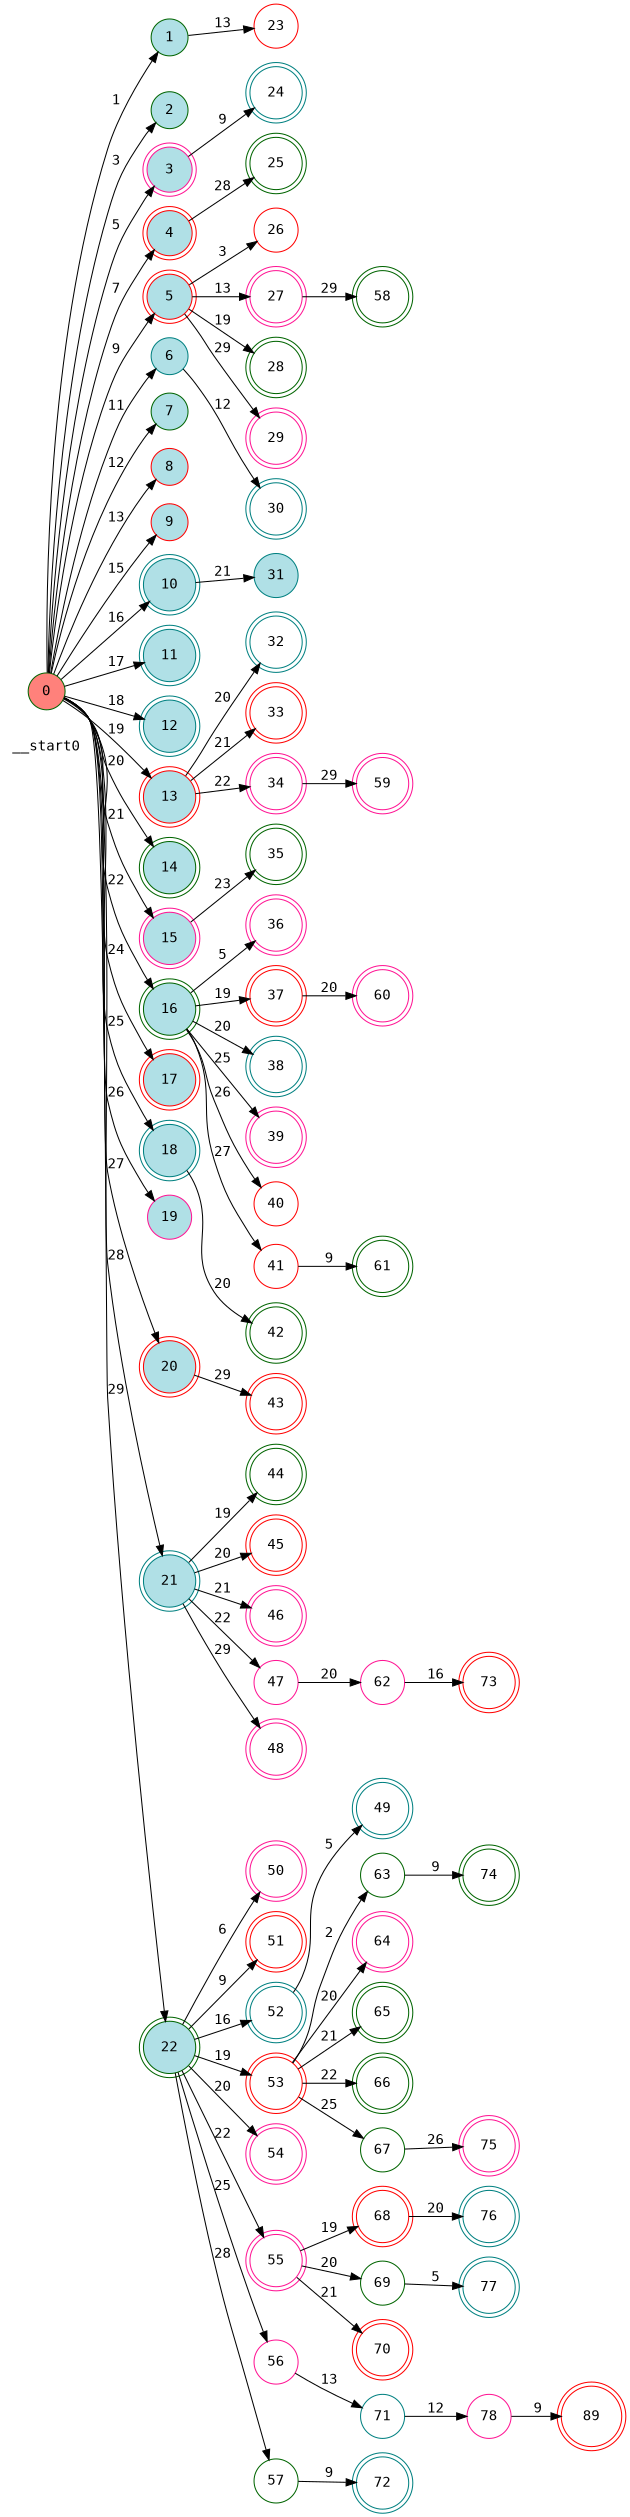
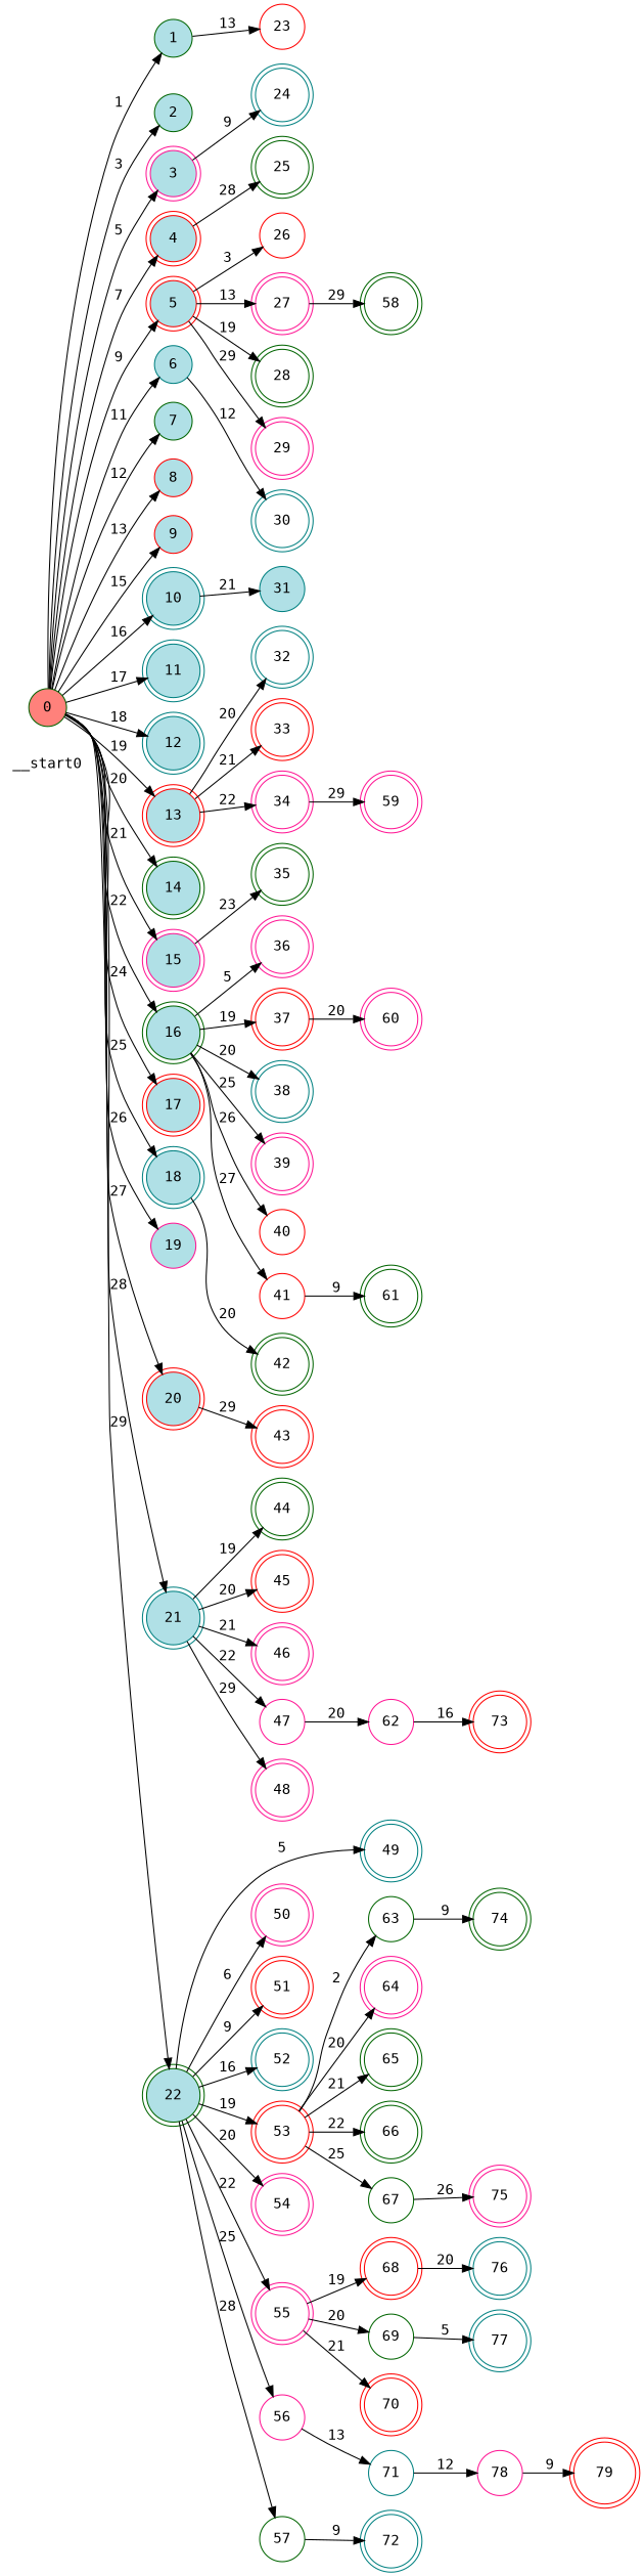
  digraph {
    fontname="DejaVu Sans Mono"
    rankdir=LR
    node [color=deeppink fontname="DejaVu Sans Mono" shape=doublecircle fillcolor=white style="rounded,filled"]
    edge [fontname="DejaVu Sans Mono"]
    __start0 [shape=none fillcolor="" style=""]
    n2 [color=darkgreen fillcolor="#ff817b" label=0 shape=circle style=filled]
    n3 [color=darkgreen fillcolor=powderblue label=1 shape=circle style=filled]
    n4 [color=darkgreen fillcolor=powderblue label=2 shape=circle style=filled]
    n5 [fillcolor=powderblue label=3]
    n6 [color=red fillcolor=powderblue label=4]
    n7 [color=red fillcolor=powderblue label=5]
    n8 [color=teal fillcolor=powderblue label=6 shape=circle style=filled]
    n9 [color=darkgreen fillcolor=powderblue label=7 shape=circle style=filled]
    n10 [color=red fillcolor=powderblue label=8 shape=circle style=filled]
    n11 [color=red fillcolor=powderblue label=9 shape=circle style=filled]
    n12 [color=teal fillcolor=powderblue label=10]
    n13 [color=teal fillcolor=powderblue label=11]
    n14 [color=teal fillcolor=powderblue label=12]
    n15 [color=red fillcolor=powderblue label=13]
    n16 [color=darkgreen fillcolor=powderblue label=14]
    n17 [fillcolor=powderblue label=15]
    n18 [color=darkgreen fillcolor=powderblue label=16]
    n19 [color=red fillcolor=powderblue label=17]
    n20 [color=teal fillcolor=powderblue label=18]
    n21 [fillcolor=powderblue label=19 shape=circle style=filled]
    n22 [color=red fillcolor=powderblue label=20]
    n23 [color=teal fillcolor=powderblue label=21]
    n24 [color=darkgreen fillcolor=powderblue label=22]
    n25 [color=red label=23 shape=circle style=filled]
    n26 [color=teal label=24]
    n27 [color=darkgreen label=25]
    n28 [color=red label=26 shape=circle style=filled]
    n29 [label=27]
    n30 [color=darkgreen label=28]
    n31 [label=29]
    n32 [color=teal label=30]
    n33 [color=teal fillcolor=powderblue label=31 shape=circle style=filled]
    n34 [color=teal label=32]
    n35 [color=red label=33]
    n36 [label=34]
    n37 [color=darkgreen label=35]
    n38 [label=36]
    n39 [color=red label=37]
    n40 [color=teal label=38]
    n41 [label=39]
    n42 [color=red label=40 shape=circle style=filled]
    n43 [color=red label=41 shape=circle style=filled]
    n44 [color=darkgreen label=42]
    n45 [color=red label=43]
    n46 [color=darkgreen label=44]
    n47 [color=red label=45]
    n48 [label=46]
    n49 [label=47 shape=circle style=filled]
    n50 [label=48]
    n51 [color=teal label=49]
    n52 [label=50]
    n53 [color=red label=51]
    n54 [color=teal label=52]
    n55 [color=red label=53]
    n56 [label=54]
    n57 [label=55]
    n58 [label=56 shape=circle style=filled]
    n59 [color=darkgreen label=57 shape=circle style=filled]
    n60 [color=darkgreen label=58]
    n61 [label=59]
    n62 [label=60]
    n63 [color=darkgreen label=61]
    n64 [label=62 shape=circle style=filled]
    n65 [color=darkgreen label=63 shape=circle style=filled]
    n66 [label=64]
    n67 [color=darkgreen label=65]
    n68 [color=darkgreen label=66]
    n69 [color=darkgreen label=67 shape=circle style=filled]
    n70 [color=red label=68]
    n71 [color=darkgreen label=69 shape=circle style=filled]
    n72 [color=red label=70]
    n73 [color=teal label=71 shape=circle style=filled]
    n74 [color=teal label=72]
    n75 [color=red label=73]
    n76 [color=darkgreen label=74]
    n77 [label=75]
    n78 [color=teal label=76]
    n79 [color=teal label=77]
    n80 [label=78 shape=circle style=filled]
-   n81 [color=red label=89]
+   n81 [color=red label=79]
    n2 -> n3 [label=1]
    n2 -> n4 [label=3]
    n2 -> n5 [label=5]
    n2 -> n6 [label=7]
    n2 -> n7 [label=9]
    n2 -> n8 [label=11]
    n2 -> n9 [label=12]
    n2 -> n10 [label=13]
    n2 -> n11 [label=15]
    n2 -> n12 [label=16]
    n2 -> n13 [label=17]
    n2 -> n14 [label=18]
    n2 -> n15 [label=19]
    n2 -> n16 [label=20]
    n2 -> n17 [label=21]
    n2 -> n18 [label=22]
    n2 -> n19 [label=24]
    n2 -> n20 [label=25]
    n2 -> n21 [label=26]
    n2 -> n22 [label=27]
    n2 -> n23 [label=28]
    n2 -> n24 [label=29]
    n3 -> n25 [label=13]
    n5 -> n26 [label=9]
    n6 -> n27 [label=28]
    n7 -> n28 [label=3]
    n7 -> n29 [label=13]
    n7 -> n30 [label=19]
    n7 -> n31 [label=29]
    n8 -> n32 [label=12]
    n12 -> n33 [label=21]
    n15 -> n34 [label=20]
    n15 -> n35 [label=21]
    n15 -> n36 [label=22]
    n17 -> n37 [label=23]
    n18 -> n38 [label=5]
    n18 -> n39 [label=19]
    n18 -> n40 [label=20]
    n18 -> n41 [label=25]
    n18 -> n42 [label=26]
    n18 -> n43 [label=27]
    n20 -> n44 [label=20]
    n22 -> n45 [label=29]
    n23 -> n46 [label=19]
    n23 -> n47 [label=20]
    n23 -> n48 [label=21]
    n23 -> n49 [label=22]
    n23 -> n50 [label=29]
-   n54 -> n51 [label=5]
+   n24 -> n51 [label=5]
    n24 -> n52 [label=6]
    n24 -> n53 [label=9]
    n24 -> n54 [label=16]
    n24 -> n55 [label=19]
    n24 -> n56 [label=20]
    n24 -> n57 [label=22]
    n24 -> n58 [label=25]
    n24 -> n59 [label=28]
    n29 -> n60 [label=29]
    n36 -> n61 [label=29]
    n39 -> n62 [label=20]
    n43 -> n63 [label=9]
    n49 -> n64 [label=20]
    n55 -> n65 [label=2]
    n55 -> n66 [label=20]
    n55 -> n67 [label=21]
    n55 -> n68 [label=22]
    n55 -> n69 [label=25]
    n57 -> n70 [label=19]
    n57 -> n71 [label=20]
    n57 -> n72 [label=21]
    n58 -> n73 [label=13]
    n59 -> n74 [label=9]
    n64 -> n75 [label=16]
    n65 -> n76 [label=9]
    n69 -> n77 [label=26]
    n70 -> n78 [label=20]
    n71 -> n79 [label=5]
    n73 -> n80 [label=12]
    n80 -> n81 [label=9]
  }
